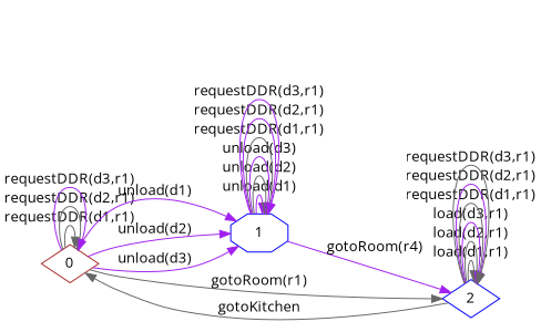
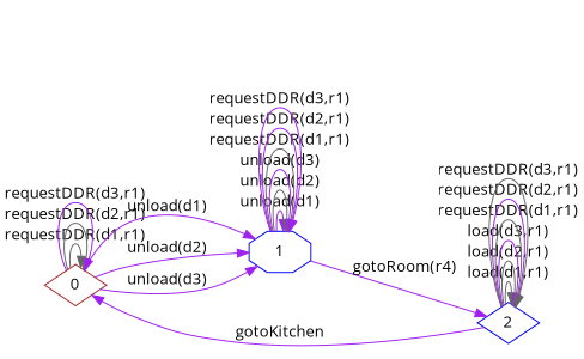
  digraph {
    fontname="Open Sans"
    rankdir=LR
    node [color=blue fontname="Open Sans" shape=diamond]
    edge [color=purple fontname="Open Sans"]
    0 [color=brown]
    1 [shape=octagon]
    2
    0 -> 0 [color=gray40 label="requestDDR(d1,r1)"]
    0 -> 0 [color=gray40 label="requestDDR(d2,r1)"]
    0 -> 0 [label="requestDDR(d3,r1)"]
    0 -> 1 [label="unload(d1)"]
    0 -> 1 [label="unload(d2)"]
    0 -> 1 [label="unload(d3)"]
-   0 -> 2 [color=gray40 label="gotoRoom(r1)"]
    1 -> 1 [label="unload(d1)"]
    1 -> 1 [color=gray40 label="unload(d2)"]
    1 -> 1 [label="unload(d3)"]
    1 -> 1 [color=gray40 label="requestDDR(d1,r1)"]
    1 -> 1 [label="requestDDR(d2,r1)"]
    1 -> 1 [label="requestDDR(d3,r1)"]
    1 -> 2 [label="gotoRoom(r4)"]
-   2 -> 0 [color=gray40 label=gotoKitchen]
+   2 -> 0 [label=gotoKitchen]
    2 -> 2 [color=gray40 label="load(d1,r1)"]
    2 -> 2 [color=gray40 label="load(d2,r1)"]
    2 -> 2 [label="load(d3,r1)"]
    2 -> 2 [color=gray40 label="requestDDR(d1,r1)"]
    2 -> 2 [label="requestDDR(d2,r1)"]
    2 -> 2 [color=gray40 label="requestDDR(d3,r1)"]
  }
